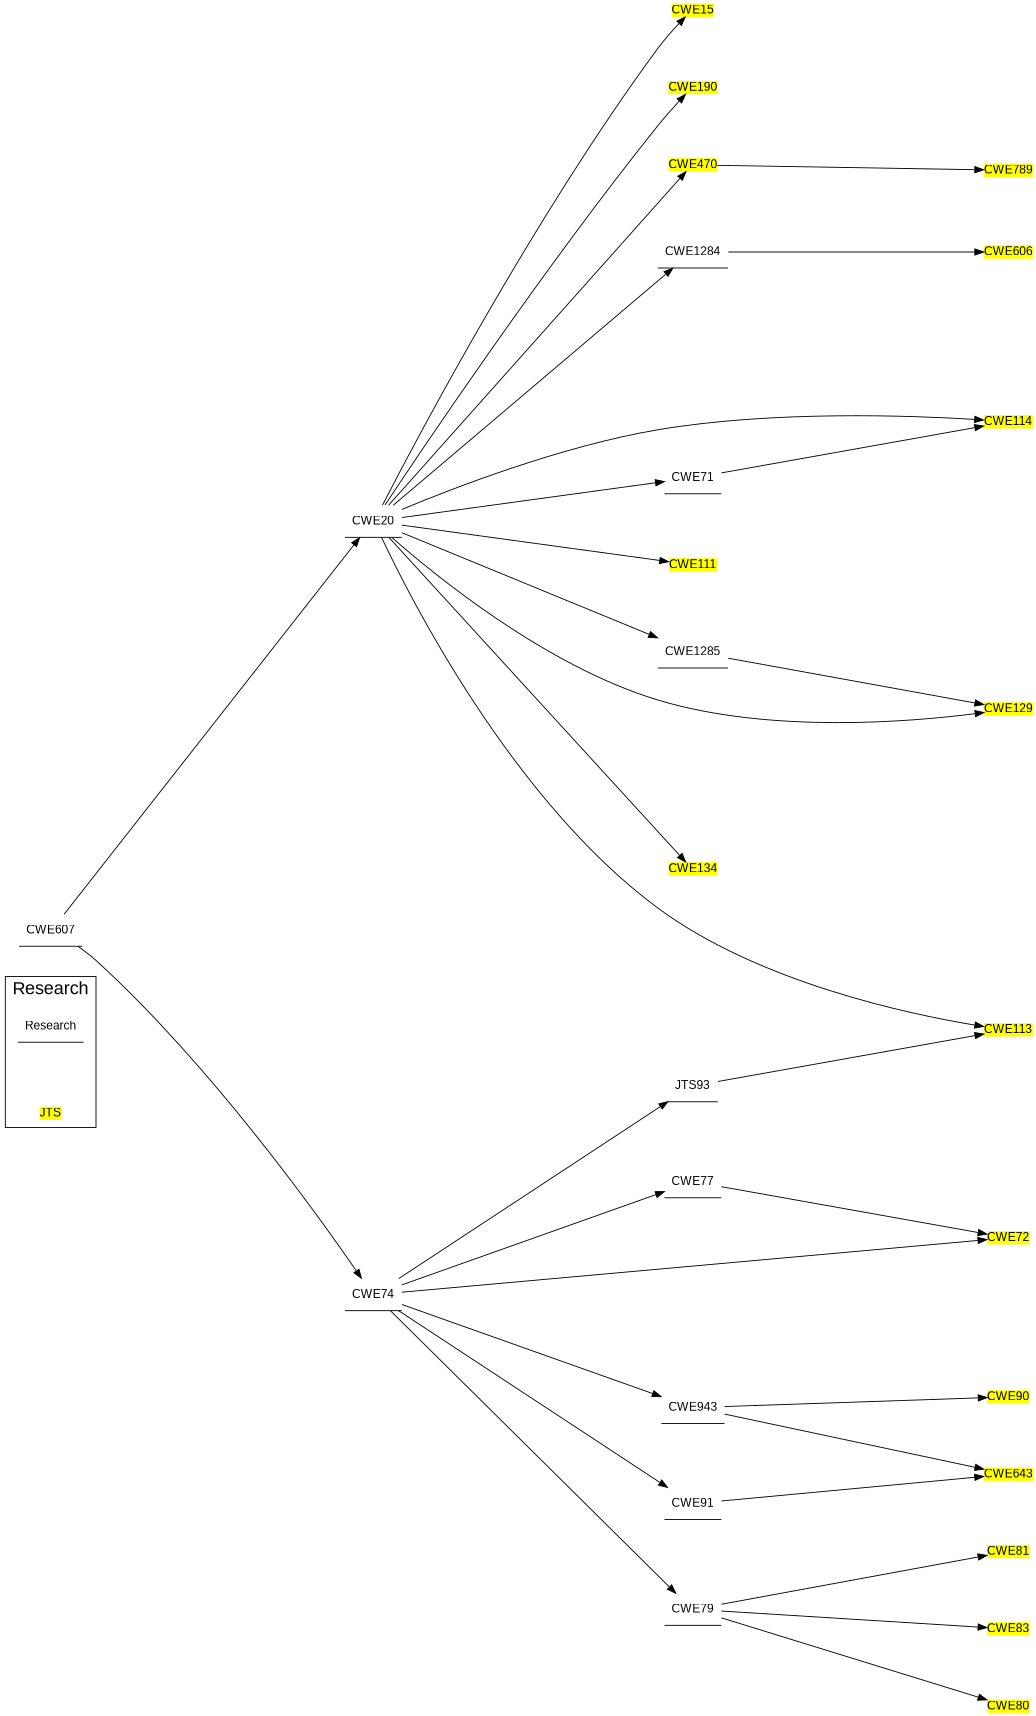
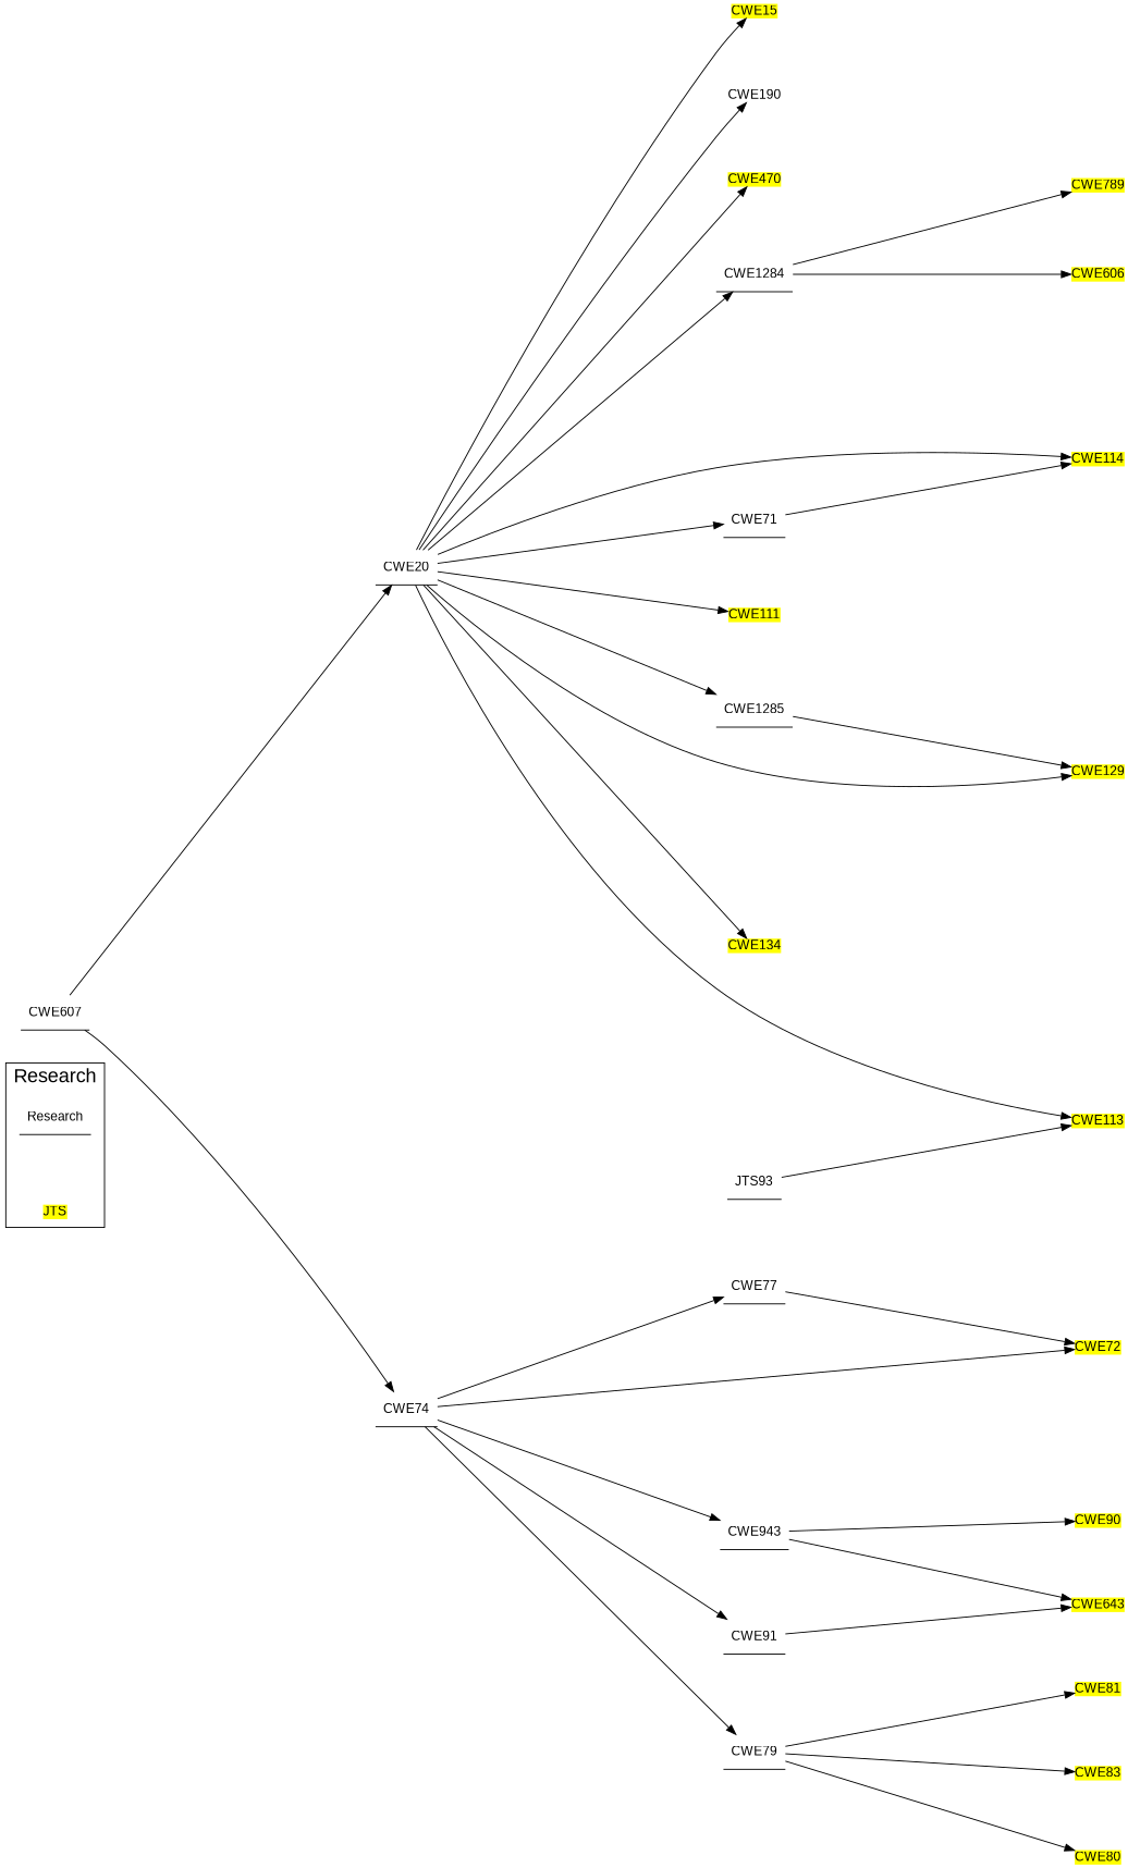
  digraph {
    fontname="Liberation Sans"
    nodesep=1
    rankdir=LR
    ranksep=4
    splines=true
    node [color=black fillcolor=yellow fontname="Liberation Sans" shape=plain style=filled]
    edge [fontname="Liberation Sans"]
    n1 [fillcolor=white label=Research shape=underline]
    n2 [label=JTS]
    n3 [fillcolor=white label=CWE607 shape=underline]
    n4 [fillcolor=white label=CWE20 shape=underline]
    n5 [fillcolor=white label=CWE74 shape=underline]
    n6 [label=CWE111]
    n7 [label=CWE113]
    n8 [label=CWE114]
    n9 [label=CWE129]
    n10 [label=CWE134]
    n11 [label=CWE15]
-   n12 [label=CWE190]
+   n12 [fillcolor=white label=CWE190]
    n13 [label=CWE470]
    n14 [fillcolor=white label=CWE71 shape=underline]
    n15 [fillcolor=white label=CWE1285 shape=underline]
    n16 [fillcolor=white label=CWE1284 shape=underline]
    n17 [label=CWE72]
    n18 [fillcolor=white label=JTS93 shape=underline]
    n19 [fillcolor=white label=CWE943 shape=underline]
    n20 [fillcolor=white label=CWE91 shape=underline]
    n21 [fillcolor=white label=CWE77 shape=underline]
    n22 [fillcolor=white label=CWE79 shape=underline]
    n23 [label=CWE606]
    n24 [label=CWE789]
    n25 [label=CWE643]
    n26 [label=CWE90]
    n27 [label=CWE80]
    n28 [label=CWE81]
    n29 [label=CWE83]
    subgraph cluster_1 {
      fontsize=20
      label=Research
      n1
      n2
    }
    n3 -> n4
    n3 -> n5
    n4 -> n6
    n4 -> n7
    n4 -> n8
    n4 -> n9
    n4 -> n10
    n4 -> n11
    n4 -> n12
    n4 -> n13
    n4 -> n14
    n4 -> n15
    n4 -> n16
    n5 -> n17
-   n5 -> n18
    n5 -> n19
    n5 -> n20
    n5 -> n21
    n5 -> n22
    n14 -> n8
    n15 -> n9
    n16 -> n23
-   n13 -> n24
+   n16 -> n24
    n18 -> n7
    n19 -> n25
    n19 -> n26
    n20 -> n25
    n21 -> n17
    n22 -> n27
    n22 -> n28
    n22 -> n29
  }
